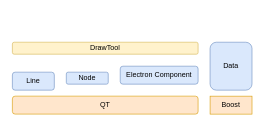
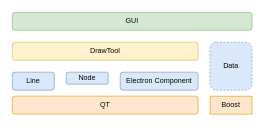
  <mxCell id="0" />
  <mxCell id="1" parent="0" />
  <mxCell id="2" value="QT" style="rounded=1;whiteSpace=wrap;html=1;fillColor=#ffe6cc;strokeColor=#d79b00;" vertex="1" parent="1"><mxGeometry x="20" y="160" width="310" height="30" as="geometry" /></mxCell>
  <mxCell id="3" value="Boost" style="whiteSpace=wrap;html=1;fillColor=#ffe6cc;strokeColor=#d79b00;rounded=0;" vertex="1" parent="1"><mxGeometry x="350" y="160" width="70" height="30" as="geometry" /></mxCell>
- <mxCell id="4" value="Data" style="rounded=1;whiteSpace=wrap;html=1;fillColor=#dae8fc;strokeColor=#6c8ebf;" vertex="1" parent="1"><mxGeometry x="350" y="70" width="70" height="80" as="geometry" /></mxCell>
+ <mxCell id="4" value="Data" style="rounded=1;whiteSpace=wrap;html=1;fillColor=#dae8fc;strokeColor=#6c8ebf;dashed=1;" vertex="1" parent="1"><mxGeometry x="350" y="70" width="70" height="80" as="geometry" /></mxCell>
  <mxCell id="5" value="Line" style="rounded=1;whiteSpace=wrap;html=1;fillColor=#dae8fc;strokeColor=#6c8ebf;" vertex="1" parent="1"><mxGeometry x="20" y="120" width="70" height="30" as="geometry" /></mxCell>
  <mxCell id="6" value="Node" style="rounded=1;whiteSpace=wrap;html=1;fillColor=#dae8fc;strokeColor=#6c8ebf;" vertex="1" parent="1"><mxGeometry x="110" y="120" width="70" height="20" as="geometry" /></mxCell>
- <mxCell id="7" value="Electron Component" style="rounded=1;whiteSpace=wrap;html=1;fillColor=#dae8fc;strokeColor=#6c8ebf;" vertex="1" parent="1"><mxGeometry x="200" y="110" width="130" height="30" as="geometry" /></mxCell>
- <mxCell id="8" value="DrawTool" style="rounded=1;whiteSpace=wrap;html=1;fillColor=#fff2cc;strokeColor=#d6b656;" vertex="1" parent="1"><mxGeometry x="20" y="70" width="310" height="20" as="geometry" /></mxCell>
+ <mxCell id="7" value="Electron Component" style="rounded=1;whiteSpace=wrap;html=1;fillColor=#dae8fc;strokeColor=#6c8ebf;" vertex="1" parent="1"><mxGeometry x="200" y="120" width="130" height="30" as="geometry" /></mxCell>
+ <mxCell id="8" value="DrawTool" style="rounded=1;whiteSpace=wrap;html=1;fillColor=#fff2cc;strokeColor=#d6b656;" vertex="1" parent="1"><mxGeometry x="20" y="70" width="310" height="30" as="geometry" /></mxCell>
+ <mxCell id="9" value="GUI" style="rounded=1;whiteSpace=wrap;html=1;fillColor=#d5e8d4;strokeColor=#82b366;" vertex="1" parent="1"><mxGeometry x="20" y="20" width="400" height="30" as="geometry" /></mxCell>
